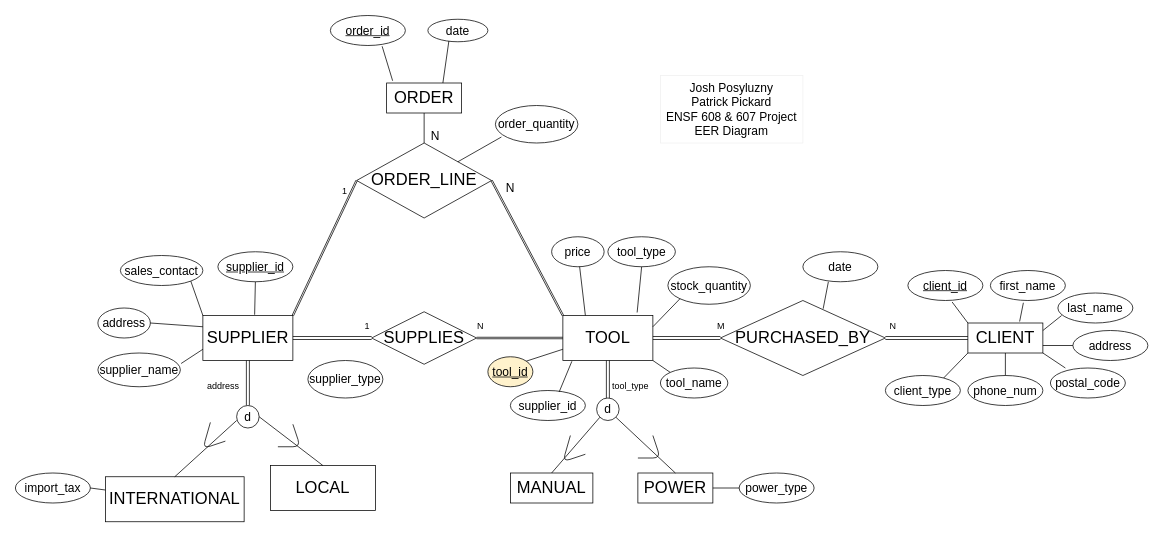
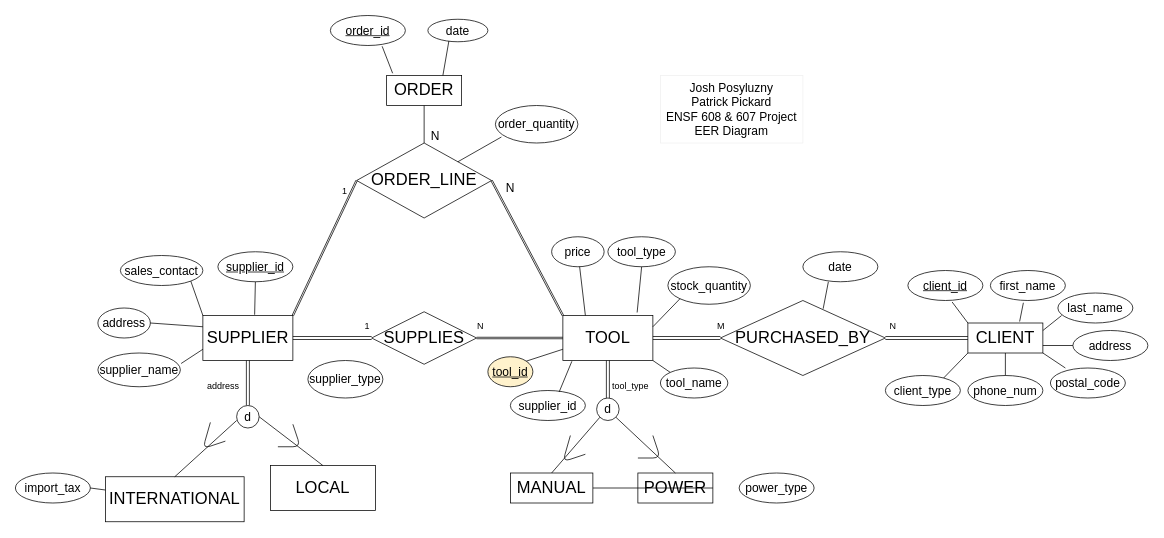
  <mxCell id="0" />
  <mxCell id="1" parent="0" />
  <mxCell id="2" value="TOOL" style="whiteSpace=wrap;html=1;align=center;fontSize=22;" parent="1" vertex="1"><mxGeometry x="750" y="420" width="120" height="60" as="geometry" /></mxCell>
  <mxCell id="3" value="tool_id" style="ellipse;whiteSpace=wrap;html=1;align=center;fontStyle=4;fontSize=16;fillColor=#fff2cc;" parent="1" vertex="1"><mxGeometry x="650" y="475" width="60" height="40" as="geometry" /></mxCell>
  <mxCell id="4" value="tool_type" style="ellipse;whiteSpace=wrap;html=1;align=center;fontSize=16;" parent="1" vertex="1"><mxGeometry x="810" y="315" width="90" height="40" as="geometry" /></mxCell>
  <mxCell id="5" value="tool_name" style="ellipse;whiteSpace=wrap;html=1;align=center;fontSize=16;" parent="1" vertex="1"><mxGeometry x="880" y="490" width="90" height="40" as="geometry" /></mxCell>
  <mxCell id="6" value="stock_quantity" style="ellipse;whiteSpace=wrap;html=1;align=center;fontSize=16;" parent="1" vertex="1"><mxGeometry x="890" y="355" width="110" height="50" as="geometry" /></mxCell>
  <mxCell id="7" value="price" style="ellipse;whiteSpace=wrap;html=1;align=center;fontSize=16;" parent="1" vertex="1"><mxGeometry x="735" y="315" width="70" height="40" as="geometry" /></mxCell>
  <mxCell id="8" value="SUPPLIER" style="whiteSpace=wrap;html=1;align=center;fontSize=22;" parent="1" vertex="1"><mxGeometry x="270" y="420" width="120" height="60" as="geometry" /></mxCell>
  <mxCell id="9" value="supplier_id" style="ellipse;whiteSpace=wrap;html=1;align=center;fontStyle=4;fontSize=16;" parent="1" vertex="1"><mxGeometry x="290" y="335" width="100" height="40" as="geometry" /></mxCell>
  <mxCell id="10" value="supplier_type" style="ellipse;whiteSpace=wrap;html=1;align=center;fontSize=16;" parent="1" vertex="1"><mxGeometry x="410" y="480" width="100" height="50" as="geometry" /></mxCell>
  <mxCell id="11" value="supplier_name" style="ellipse;whiteSpace=wrap;html=1;align=center;fontSize=16;" parent="1" vertex="1"><mxGeometry x="130" y="470" width="110" height="45" as="geometry" /></mxCell>
  <mxCell id="12" value="address" style="ellipse;whiteSpace=wrap;html=1;align=center;fontSize=16;" parent="1" vertex="1"><mxGeometry x="130" y="410" width="70" height="40" as="geometry" /></mxCell>
  <mxCell id="13" value="sales_contact" style="ellipse;whiteSpace=wrap;html=1;align=center;fontSize=16;" parent="1" vertex="1"><mxGeometry x="160" y="340" width="110" height="40" as="geometry" /></mxCell>
  <mxCell id="14" value="SUPPLIES" style="shape=rhombus;perimeter=rhombusPerimeter;whiteSpace=wrap;html=1;align=center;fontSize=22;" parent="1" vertex="1"><mxGeometry x="495" y="415" width="140" height="70" as="geometry" /></mxCell>
  <mxCell id="15" value="" style="shape=link;html=1;rounded=0;fontSize=22;entryX=0;entryY=0.5;entryDx=0;entryDy=0;" parent="1" target="14" edge="1"><mxGeometry relative="1" as="geometry"><mxPoint x="390" y="450" as="sourcePoint" /><mxPoint x="550" y="449.5" as="targetPoint" /></mxGeometry></mxCell>
  <mxCell id="16" value="1" style="text;strokeColor=none;fillColor=none;spacingLeft=4;spacingRight=4;overflow=hidden;rotatable=0;points=[[0,0.5],[1,0.5]];portConstraint=eastwest;fontSize=12;" parent="1" vertex="1"><mxGeometry x="480" y="420" width="20" height="30" as="geometry" /></mxCell>
  <mxCell id="17" value="N" style="text;strokeColor=none;fillColor=none;spacingLeft=4;spacingRight=4;overflow=hidden;rotatable=0;points=[[0,0.5],[1,0.5]];portConstraint=eastwest;fontSize=12;" parent="1" vertex="1"><mxGeometry x="630" y="420" width="20" height="30" as="geometry" /></mxCell>
- <mxCell id="18" value="ORDER" style="whiteSpace=wrap;html=1;align=center;fontSize=22;" parent="1" vertex="1"><mxGeometry x="515" y="110" width="100" height="40" as="geometry" /></mxCell>
+ <mxCell id="18" value="ORDER" style="whiteSpace=wrap;html=1;align=center;fontSize=22;" parent="1" vertex="1"><mxGeometry x="515" y="100" width="100" height="40" as="geometry" /></mxCell>
  <mxCell id="19" value="order_id" style="ellipse;whiteSpace=wrap;html=1;align=center;fontStyle=4;fontSize=16;" parent="1" vertex="1"><mxGeometry x="440" y="20" width="100" height="40" as="geometry" /></mxCell>
  <mxCell id="20" value="ORDER_LINE" style="shape=rhombus;perimeter=rhombusPerimeter;whiteSpace=wrap;html=1;align=center;fontSize=22;" parent="1" vertex="1"><mxGeometry x="475" y="190" width="180" height="100" as="geometry" /></mxCell>
  <mxCell id="21" value="" style="endArrow=none;html=1;rounded=0;fontSize=22;entryX=0.5;entryY=1;entryDx=0;entryDy=0;exitX=0.5;exitY=0;exitDx=0;exitDy=0;" parent="1" source="20" target="18" edge="1"><mxGeometry relative="1" as="geometry"><mxPoint x="405" y="270" as="sourcePoint" /><mxPoint x="565" y="270" as="targetPoint" /></mxGeometry></mxCell>
  <mxCell id="22" value="date" style="ellipse;whiteSpace=wrap;html=1;align=center;fontSize=16;" parent="1" vertex="1"><mxGeometry x="570" y="25" width="80" height="30" as="geometry" /></mxCell>
  <mxCell id="23" value="" style="shape=link;html=1;rounded=0;fontSize=22;entryX=0;entryY=0.5;entryDx=0;entryDy=0;width=2;exitX=1;exitY=0.5;exitDx=0;exitDy=0;" parent="1" source="14" target="2" edge="1"><mxGeometry relative="1" as="geometry"><mxPoint x="670" y="485" as="sourcePoint" /><mxPoint x="790" y="485" as="targetPoint" /></mxGeometry></mxCell>
  <mxCell id="24" value="order_quantity" style="ellipse;whiteSpace=wrap;html=1;align=center;fontSize=16;" parent="1" vertex="1"><mxGeometry x="660.03" y="140" width="110" height="50" as="geometry" /></mxCell>
  <mxCell id="25" value="INTERNATIONAL" style="whiteSpace=wrap;html=1;align=center;fontSize=22;" parent="1" vertex="1"><mxGeometry x="140" y="635" width="185" height="60" as="geometry" /></mxCell>
  <mxCell id="26" value="" style="endArrow=none;html=1;rounded=0;fontSize=22;exitX=0.5;exitY=1;exitDx=0;exitDy=0;entryX=0.5;entryY=0;entryDx=0;entryDy=0;" parent="1" target="25" edge="1"><mxGeometry relative="1" as="geometry"><mxPoint x="315" y="560" as="sourcePoint" /><mxPoint x="315" y="620" as="targetPoint" /></mxGeometry></mxCell>
  <mxCell id="27" value="" style="endArrow=none;html=1;fontSize=22;" parent="1" edge="1"><mxGeometry width="50" height="50" relative="1" as="geometry"><mxPoint x="280" y="562.5" as="sourcePoint" /><mxPoint x="300" y="587.5" as="targetPoint" /><Array as="points"><mxPoint x="270" y="597.5" /></Array></mxGeometry></mxCell>
  <mxCell id="28" value="import_tax" style="ellipse;whiteSpace=wrap;html=1;align=center;fontSize=16;" parent="1" vertex="1"><mxGeometry x="20" y="630" width="100" height="40" as="geometry" /></mxCell>
  <mxCell id="29" value="POWER" style="whiteSpace=wrap;html=1;align=center;fontSize=22;" parent="1" vertex="1"><mxGeometry x="850" y="630" width="100" height="40" as="geometry" /></mxCell>
  <mxCell id="30" value="" style="endArrow=none;html=1;rounded=0;fontSize=22;entryX=0.5;entryY=0;entryDx=0;entryDy=0;exitX=1;exitY=1;exitDx=0;exitDy=0;" parent="1" source="81" target="29" edge="1"><mxGeometry relative="1" as="geometry"><mxPoint x="870" y="570" as="sourcePoint" /><mxPoint x="810" y="540" as="targetPoint" /></mxGeometry></mxCell>
  <mxCell id="31" value="tool_type" style="text;strokeColor=none;fillColor=none;spacingLeft=4;spacingRight=4;overflow=hidden;rotatable=0;points=[[0,0.5],[1,0.5]];portConstraint=eastwest;fontSize=12;" parent="1" vertex="1"><mxGeometry x="810" y="500" width="60" height="20" as="geometry" /></mxCell>
  <mxCell id="32" value="power_type" style="ellipse;whiteSpace=wrap;html=1;align=center;fontSize=16;" parent="1" vertex="1"><mxGeometry x="985" y="630" width="100" height="40" as="geometry" /></mxCell>
  <mxCell id="33" value="CLIENT" style="whiteSpace=wrap;html=1;align=center;fontSize=22;" parent="1" vertex="1"><mxGeometry x="1290" y="430" width="100" height="40" as="geometry" /></mxCell>
  <mxCell id="34" value="PURCHASED_BY" style="shape=rhombus;perimeter=rhombusPerimeter;whiteSpace=wrap;html=1;align=center;fontSize=22;" parent="1" vertex="1"><mxGeometry x="960" y="400" width="220" height="100" as="geometry" /></mxCell>
  <mxCell id="35" value="address" style="text;strokeColor=none;fillColor=none;spacingLeft=4;spacingRight=4;overflow=hidden;rotatable=0;points=[[0,0.5],[1,0.5]];portConstraint=eastwest;fontSize=12;" parent="1" vertex="1"><mxGeometry x="270" y="500" width="60" height="30" as="geometry" /></mxCell>
  <mxCell id="36" value="" style="endArrow=none;html=1;rounded=0;fontSize=22;exitX=1;exitY=0;exitDx=0;exitDy=0;entryX=0.073;entryY=0.84;entryDx=0;entryDy=0;entryPerimeter=0;" parent="1" source="20" target="24" edge="1"><mxGeometry relative="1" as="geometry"><mxPoint x="455" y="240" as="sourcePoint" /><mxPoint x="670.03" y="190" as="targetPoint" /></mxGeometry></mxCell>
  <mxCell id="37" value="" style="endArrow=none;html=1;rounded=0;fontSize=22;exitX=0.69;exitY=1.025;exitDx=0;exitDy=0;exitPerimeter=0;entryX=0.08;entryY=-0.075;entryDx=0;entryDy=0;entryPerimeter=0;" parent="1" source="19" target="18" edge="1"><mxGeometry relative="1" as="geometry"><mxPoint x="455" y="240" as="sourcePoint" /><mxPoint x="615" y="240" as="targetPoint" /></mxGeometry></mxCell>
  <mxCell id="38" value="" style="endArrow=none;html=1;rounded=0;fontSize=22;entryX=0.35;entryY=0.967;entryDx=0;entryDy=0;entryPerimeter=0;exitX=0.75;exitY=0;exitDx=0;exitDy=0;" parent="1" source="18" target="22" edge="1"><mxGeometry relative="1" as="geometry"><mxPoint x="455" y="240" as="sourcePoint" /><mxPoint x="615" y="240" as="targetPoint" /></mxGeometry></mxCell>
  <mxCell id="39" value="" style="endArrow=none;html=1;rounded=0;fontSize=22;exitX=0.5;exitY=1;exitDx=0;exitDy=0;entryX=0.325;entryY=-0.017;entryDx=0;entryDy=0;entryPerimeter=0;" parent="1" source="9" edge="1"><mxGeometry relative="1" as="geometry"><mxPoint x="730" y="290" as="sourcePoint" /><mxPoint x="339" y="418.98" as="targetPoint" /></mxGeometry></mxCell>
  <mxCell id="40" value="" style="endArrow=none;html=1;rounded=0;fontSize=22;exitX=1;exitY=1;exitDx=0;exitDy=0;entryX=0;entryY=0;entryDx=0;entryDy=0;" parent="1" source="13" target="8" edge="1"><mxGeometry relative="1" as="geometry"><mxPoint x="700" y="290" as="sourcePoint" /><mxPoint x="860" y="290" as="targetPoint" /></mxGeometry></mxCell>
  <mxCell id="41" value="" style="endArrow=none;html=1;rounded=0;fontSize=22;exitX=1;exitY=0.5;exitDx=0;exitDy=0;entryX=0;entryY=0.25;entryDx=0;entryDy=0;" parent="1" source="12" target="8" edge="1"><mxGeometry relative="1" as="geometry"><mxPoint x="700" y="290" as="sourcePoint" /><mxPoint x="860" y="290" as="targetPoint" /></mxGeometry></mxCell>
  <mxCell id="42" value="" style="endArrow=none;html=1;rounded=0;fontSize=22;exitX=1.009;exitY=0.311;exitDx=0;exitDy=0;exitPerimeter=0;entryX=0;entryY=0.75;entryDx=0;entryDy=0;" parent="1" source="11" target="8" edge="1"><mxGeometry relative="1" as="geometry"><mxPoint x="700" y="290" as="sourcePoint" /><mxPoint x="860" y="290" as="targetPoint" /></mxGeometry></mxCell>
  <mxCell id="43" value="" style="endArrow=none;html=1;rounded=0;fontSize=22;exitX=1;exitY=0.5;exitDx=0;exitDy=0;" parent="1" source="28" target="25" edge="1"><mxGeometry relative="1" as="geometry"><mxPoint x="570" y="360" as="sourcePoint" /><mxPoint x="730" y="360" as="targetPoint" /></mxGeometry></mxCell>
  <mxCell id="44" value="" style="endArrow=none;html=1;rounded=0;fontSize=22;entryX=0;entryY=1;entryDx=0;entryDy=0;exitX=1;exitY=0.25;exitDx=0;exitDy=0;" parent="1" source="2" target="6" edge="1"><mxGeometry relative="1" as="geometry"><mxPoint x="700" y="290" as="sourcePoint" /><mxPoint x="860" y="290" as="targetPoint" /></mxGeometry></mxCell>
  <mxCell id="45" value="" style="endArrow=none;html=1;rounded=0;fontSize=22;exitX=0.5;exitY=1;exitDx=0;exitDy=0;entryX=0.825;entryY=-0.067;entryDx=0;entryDy=0;entryPerimeter=0;" parent="1" source="4" target="2" edge="1"><mxGeometry relative="1" as="geometry"><mxPoint x="700" y="290" as="sourcePoint" /><mxPoint x="860" y="290" as="targetPoint" /></mxGeometry></mxCell>
  <mxCell id="46" value="" style="endArrow=none;html=1;rounded=0;fontSize=22;entryX=0.25;entryY=0;entryDx=0;entryDy=0;" parent="1" source="7" target="2" edge="1"><mxGeometry relative="1" as="geometry"><mxPoint x="700" y="290" as="sourcePoint" /><mxPoint x="860" y="290" as="targetPoint" /></mxGeometry></mxCell>
  <mxCell id="47" value="" style="endArrow=none;html=1;rounded=0;fontSize=22;exitX=1;exitY=0;exitDx=0;exitDy=0;entryX=0;entryY=0.75;entryDx=0;entryDy=0;" parent="1" source="3" target="2" edge="1"><mxGeometry relative="1" as="geometry"><mxPoint x="700" y="290" as="sourcePoint" /><mxPoint x="860" y="290" as="targetPoint" /></mxGeometry></mxCell>
  <mxCell id="48" value="" style="endArrow=none;html=1;rounded=0;fontSize=22;exitX=0;exitY=0;exitDx=0;exitDy=0;entryX=1;entryY=1;entryDx=0;entryDy=0;" parent="1" source="5" target="2" edge="1"><mxGeometry relative="1" as="geometry"><mxPoint x="700" y="290" as="sourcePoint" /><mxPoint x="860" y="290" as="targetPoint" /></mxGeometry></mxCell>
- <mxCell id="49" value="" style="endArrow=none;html=1;rounded=0;fontSize=22;entryX=0;entryY=0.5;entryDx=0;entryDy=0;exitX=1;exitY=0.5;exitDx=0;exitDy=0;" parent="1" source="29" target="32" edge="1"><mxGeometry relative="1" as="geometry"><mxPoint x="790" y="280" as="sourcePoint" /><mxPoint x="950" y="280" as="targetPoint" /></mxGeometry></mxCell>
+ <mxCell id="49" value="" style="endArrow=none;html=1;rounded=0;fontSize=22;exitX=1;exitY=0.5;exitDx=0;exitDy=0;" parent="1" source="29" target="83" edge="1"><mxGeometry relative="1" as="geometry"><mxPoint x="790" y="280" as="sourcePoint" /><mxPoint x="950" y="280" as="targetPoint" /></mxGeometry></mxCell>
  <mxCell id="50" value="" style="shape=link;html=1;rounded=0;fontSize=22;exitX=1;exitY=0.5;exitDx=0;exitDy=0;entryX=0;entryY=0.5;entryDx=0;entryDy=0;" parent="1" source="2" target="34" edge="1"><mxGeometry relative="1" as="geometry"><mxPoint x="930" y="485" as="sourcePoint" /><mxPoint x="1090" y="485" as="targetPoint" /></mxGeometry></mxCell>
  <mxCell id="51" value="" style="shape=link;html=1;rounded=0;fontSize=22;entryX=0;entryY=0.5;entryDx=0;entryDy=0;exitX=1;exitY=0.5;exitDx=0;exitDy=0;" parent="1" source="34" target="33" edge="1"><mxGeometry relative="1" as="geometry"><mxPoint x="1200" y="450" as="sourcePoint" /><mxPoint x="880" y="290" as="targetPoint" /></mxGeometry></mxCell>
  <mxCell id="52" value="M" style="text;strokeColor=none;fillColor=none;spacingLeft=4;spacingRight=4;overflow=hidden;rotatable=0;points=[[0,0.5],[1,0.5]];portConstraint=eastwest;fontSize=12;" parent="1" vertex="1"><mxGeometry x="950" y="420" width="20" height="30" as="geometry" /></mxCell>
  <mxCell id="53" value="N" style="text;strokeColor=none;fillColor=none;spacingLeft=4;spacingRight=4;overflow=hidden;rotatable=0;points=[[0,0.5],[1,0.5]];portConstraint=eastwest;fontSize=12;" parent="1" vertex="1"><mxGeometry x="1180" y="420" width="20" height="30" as="geometry" /></mxCell>
  <mxCell id="54" value="client_id" style="ellipse;whiteSpace=wrap;html=1;align=center;fontStyle=4;fontSize=16;" parent="1" vertex="1"><mxGeometry x="1210" y="360" width="100" height="40" as="geometry" /></mxCell>
  <mxCell id="55" value="first_name" style="ellipse;whiteSpace=wrap;html=1;align=center;fontSize=16;" parent="1" vertex="1"><mxGeometry x="1320" y="360" width="100" height="40" as="geometry" /></mxCell>
  <mxCell id="56" value="last_name" style="ellipse;whiteSpace=wrap;html=1;align=center;fontSize=16;" parent="1" vertex="1"><mxGeometry x="1410" y="390" width="100" height="40" as="geometry" /></mxCell>
  <mxCell id="57" value="address" style="ellipse;whiteSpace=wrap;html=1;align=center;fontSize=16;" parent="1" vertex="1"><mxGeometry x="1430" y="440" width="100" height="40" as="geometry" /></mxCell>
  <mxCell id="58" value="postal_code" style="ellipse;whiteSpace=wrap;html=1;align=center;fontSize=16;" parent="1" vertex="1"><mxGeometry x="1400" y="490" width="100" height="40" as="geometry" /></mxCell>
  <mxCell id="59" value="phone_num" style="ellipse;whiteSpace=wrap;html=1;align=center;fontSize=16;" parent="1" vertex="1"><mxGeometry x="1290" y="500" width="100" height="40" as="geometry" /></mxCell>
  <mxCell id="60" value="" style="endArrow=none;html=1;rounded=0;fontSize=16;entryX=0.59;entryY=1.05;entryDx=0;entryDy=0;entryPerimeter=0;exitX=0;exitY=0;exitDx=0;exitDy=0;" parent="1" source="33" target="54" edge="1"><mxGeometry relative="1" as="geometry"><mxPoint x="720" y="290" as="sourcePoint" /><mxPoint x="880" y="290" as="targetPoint" /></mxGeometry></mxCell>
  <mxCell id="61" value="" style="endArrow=none;html=1;rounded=0;fontSize=16;entryX=0.44;entryY=1.075;entryDx=0;entryDy=0;entryPerimeter=0;exitX=0.69;exitY=-0.05;exitDx=0;exitDy=0;exitPerimeter=0;" parent="1" source="33" target="55" edge="1"><mxGeometry relative="1" as="geometry"><mxPoint x="720" y="290" as="sourcePoint" /><mxPoint x="880" y="290" as="targetPoint" /></mxGeometry></mxCell>
  <mxCell id="62" value="" style="endArrow=none;html=1;rounded=0;fontSize=16;entryX=0.05;entryY=0.75;entryDx=0;entryDy=0;entryPerimeter=0;exitX=1;exitY=0.25;exitDx=0;exitDy=0;" parent="1" source="33" target="56" edge="1"><mxGeometry relative="1" as="geometry"><mxPoint x="720" y="290" as="sourcePoint" /><mxPoint x="880" y="290" as="targetPoint" /></mxGeometry></mxCell>
  <mxCell id="63" value="" style="endArrow=none;html=1;rounded=0;fontSize=16;entryX=0;entryY=0.5;entryDx=0;entryDy=0;exitX=1;exitY=0.75;exitDx=0;exitDy=0;" parent="1" source="33" target="57" edge="1"><mxGeometry relative="1" as="geometry"><mxPoint x="720" y="290" as="sourcePoint" /><mxPoint x="880" y="290" as="targetPoint" /></mxGeometry></mxCell>
  <mxCell id="64" value="" style="endArrow=none;html=1;rounded=0;fontSize=16;entryX=0.2;entryY=0;entryDx=0;entryDy=0;entryPerimeter=0;exitX=1;exitY=1;exitDx=0;exitDy=0;" parent="1" source="33" target="58" edge="1"><mxGeometry relative="1" as="geometry"><mxPoint x="720" y="290" as="sourcePoint" /><mxPoint x="880" y="290" as="targetPoint" /></mxGeometry></mxCell>
  <mxCell id="65" value="" style="endArrow=none;html=1;rounded=0;fontSize=16;entryX=0.5;entryY=1;entryDx=0;entryDy=0;exitX=0.5;exitY=0;exitDx=0;exitDy=0;" parent="1" source="59" target="33" edge="1"><mxGeometry relative="1" as="geometry"><mxPoint x="720" y="290" as="sourcePoint" /><mxPoint x="880" y="290" as="targetPoint" /></mxGeometry></mxCell>
  <mxCell id="66" value="" style="endArrow=none;html=1;rounded=0;fontSize=16;entryX=0;entryY=1;entryDx=0;entryDy=0;exitX=0.77;exitY=0.1;exitDx=0;exitDy=0;exitPerimeter=0;" parent="1" source="67" target="33" edge="1"><mxGeometry relative="1" as="geometry"><mxPoint x="1260" y="500" as="sourcePoint" /><mxPoint x="880" y="290" as="targetPoint" /></mxGeometry></mxCell>
  <mxCell id="67" value="client_type" style="ellipse;whiteSpace=wrap;html=1;align=center;fontSize=16;" parent="1" vertex="1"><mxGeometry x="1180" y="500" width="100" height="40" as="geometry" /></mxCell>
  <mxCell id="68" value="supplier_id" style="ellipse;whiteSpace=wrap;html=1;align=center;fontSize=16;" parent="1" vertex="1"><mxGeometry x="680" y="520" width="100" height="40" as="geometry" /></mxCell>
  <mxCell id="69" value="" style="endArrow=none;html=1;rounded=0;fontSize=16;entryX=0.1;entryY=1.017;entryDx=0;entryDy=0;entryPerimeter=0;exitX=0.65;exitY=0.05;exitDx=0;exitDy=0;exitPerimeter=0;" parent="1" source="68" target="2" edge="1"><mxGeometry relative="1" as="geometry"><mxPoint x="700" y="790" as="sourcePoint" /><mxPoint x="860" y="790" as="targetPoint" /></mxGeometry></mxCell>
  <mxCell id="70" value="date" style="ellipse;whiteSpace=wrap;html=1;align=center;fontSize=16;" vertex="1" parent="1"><mxGeometry x="1070" y="335" width="100" height="40" as="geometry" /></mxCell>
  <mxCell id="71" value="" style="endArrow=none;html=1;rounded=0;fontSize=16;entryX=0.34;entryY=1;entryDx=0;entryDy=0;entryPerimeter=0;exitX=0.623;exitY=0.11;exitDx=0;exitDy=0;exitPerimeter=0;" edge="1" parent="1" source="34" target="70"><mxGeometry relative="1" as="geometry"><mxPoint x="670" y="400" as="sourcePoint" /><mxPoint x="830" y="400" as="targetPoint" /></mxGeometry></mxCell>
  <mxCell id="72" value="1" style="text;strokeColor=none;fillColor=none;spacingLeft=4;spacingRight=4;overflow=hidden;rotatable=0;points=[[0,0.5],[1,0.5]];portConstraint=eastwest;fontSize=12;" vertex="1" parent="1"><mxGeometry x="450.03" y="240" width="40" height="30" as="geometry" /></mxCell>
  <mxCell id="73" value="N" style="text;html=1;strokeColor=none;fillColor=none;align=center;verticalAlign=middle;whiteSpace=wrap;rounded=0;fontSize=16;" vertex="1" parent="1"><mxGeometry x="560.03" y="170" width="40" height="20" as="geometry" /></mxCell>
  <mxCell id="74" value="N" style="text;html=1;strokeColor=none;fillColor=none;align=center;verticalAlign=middle;whiteSpace=wrap;rounded=0;fontSize=16;" vertex="1" parent="1"><mxGeometry x="660.03" y="240" width="40" height="20" as="geometry" /></mxCell>
  <mxCell id="75" value="" style="shape=link;html=1;rounded=0;fontSize=16;entryX=0.5;entryY=1;entryDx=0;entryDy=0;" edge="1" parent="1" target="8"><mxGeometry relative="1" as="geometry"><mxPoint x="330" y="540" as="sourcePoint" /><mxPoint x="490" y="650" as="targetPoint" /></mxGeometry></mxCell>
  <mxCell id="76" value="d" style="ellipse;whiteSpace=wrap;html=1;aspect=fixed;fontSize=16;" vertex="1" parent="1"><mxGeometry x="315" y="540" width="30" height="30" as="geometry" /></mxCell>
  <mxCell id="77" value="LOCAL" style="whiteSpace=wrap;html=1;align=center;fontSize=22;" vertex="1" parent="1"><mxGeometry y="620" width="140" height="60" as="geometry" x="360" /></mxCell>
  <mxCell id="78" value="" style="endArrow=none;html=1;rounded=0;fontSize=22;exitX=1;exitY=0.5;exitDx=0;exitDy=0;entryX=0.5;entryY=0;entryDx=0;entryDy=0;" edge="1" parent="1" target="77" source="76"><mxGeometry relative="1" as="geometry"><mxPoint x="535" y="560" as="sourcePoint" /><mxPoint x="535" y="620" as="targetPoint" /></mxGeometry></mxCell>
  <mxCell id="79" value="" style="endArrow=none;html=1;fontSize=22;" edge="1" parent="1"><mxGeometry width="50" height="50" relative="1" as="geometry"><mxPoint x="370" y="595" as="sourcePoint" /><mxPoint x="390" y="565" as="targetPoint" /><Array as="points"><mxPoint x="400" y="595" /></Array></mxGeometry></mxCell>
  <mxCell id="80" value="" style="shape=link;html=1;rounded=0;fontSize=16;entryX=0.5;entryY=1;entryDx=0;entryDy=0;exitX=0.5;exitY=0;exitDx=0;exitDy=0;" edge="1" parent="1" source="81"><mxGeometry relative="1" as="geometry"><mxPoint x="810" y="540" as="sourcePoint" /><mxPoint x="810" y="480" as="targetPoint" /></mxGeometry></mxCell>
  <mxCell id="81" value="d" style="ellipse;whiteSpace=wrap;html=1;aspect=fixed;fontSize=16;" vertex="1" parent="1"><mxGeometry x="795" y="530" width="30" height="30" as="geometry" /></mxCell>
  <mxCell id="82" value="" style="endArrow=none;html=1;fontSize=22;" edge="1" parent="1"><mxGeometry width="50" height="50" relative="1" as="geometry"><mxPoint x="850" y="610" as="sourcePoint" /><mxPoint x="870" y="580" as="targetPoint" /><Array as="points"><mxPoint x="880" y="610" /></Array></mxGeometry></mxCell>
  <mxCell id="83" value="MANUAL" style="whiteSpace=wrap;html=1;align=center;fontSize=22;" vertex="1" parent="1"><mxGeometry x="680" y="630" width="110" height="40" as="geometry" /></mxCell>
  <mxCell id="84" value="" style="endArrow=none;html=1;rounded=0;fontSize=22;exitX=0;exitY=1;exitDx=0;exitDy=0;entryX=0.5;entryY=0;entryDx=0;entryDy=0;" edge="1" parent="1" target="83" source="81"><mxGeometry relative="1" as="geometry"><mxPoint x="800" y="560" as="sourcePoint" /><mxPoint x="800" y="620" as="targetPoint" /></mxGeometry></mxCell>
  <mxCell id="85" value="" style="endArrow=none;html=1;fontSize=22;" edge="1" parent="1"><mxGeometry width="50" height="50" relative="1" as="geometry"><mxPoint x="760" y="580" as="sourcePoint" /><mxPoint x="780" y="605" as="targetPoint" /><Array as="points"><mxPoint x="750" y="615" /></Array></mxGeometry></mxCell>
  <mxCell id="86" value="Josh Posyluzny&lt;br&gt;Patrick Pickard&lt;br&gt;ENSF 608 &amp;amp; 607 Project&lt;br&gt;EER Diagram" style="text;html=1;fillColor=none;align=center;verticalAlign=middle;whiteSpace=wrap;rounded=0;fontSize=16;strokeColor=#f0f0f0;" vertex="1" parent="1"><mxGeometry x="880" y="100" width="190" height="90" as="geometry" /></mxCell>
  <mxCell id="87" value="" style="shape=link;html=1;rounded=0;fontSize=22;entryX=0;entryY=0;entryDx=0;entryDy=0;width=2;exitX=1;exitY=0.5;exitDx=0;exitDy=0;" edge="1" parent="1" source="20" target="2"><mxGeometry relative="1" as="geometry"><mxPoint x="660" y="460" as="sourcePoint" /><mxPoint x="760" y="460" as="targetPoint" /></mxGeometry></mxCell>
  <mxCell id="88" value="" style="shape=link;html=1;rounded=0;fontSize=22;entryX=1;entryY=0;entryDx=0;entryDy=0;width=2;exitX=0;exitY=0.5;exitDx=0;exitDy=0;" edge="1" parent="1" source="20" target="8"><mxGeometry relative="1" as="geometry"><mxPoint x="429.97" y="255" as="sourcePoint" /><mxPoint x="535" y="455" as="targetPoint" /></mxGeometry></mxCell>
